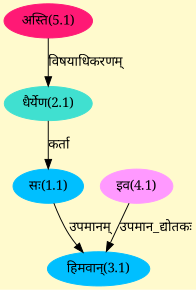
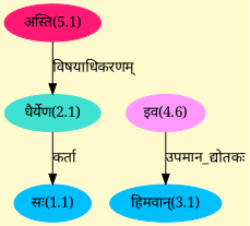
  digraph {
    bgcolor=lemonchiffon1
    compound=true
    fontname="Noto Serif"
    rankdir=BT
    node [color="#00BFFF" fontname="Noto Serif" style=filled]
    edge [dir=back fontname="Noto Serif"]
    n1 [label="सः(1.1)"]
    n2 [color="#40E0D0" label="धैर्येण(2.1)"]
    n3 [color="#FF1975" label="अस्ति(5.1)"]
    n4 [label="हिमवान्(3.1)"]
-   n5 [color="#FF99FF" label="इव(4.1)"]
+   n5 [color="#FF99FF" label="इव(4.6)"]
    n1 -> n2 [label="कर्ता"]
    n2 -> n3 [label="विषयाधिकरणम्"]
-   n4 -> n1 [label="उपमानम्"]
    n4 -> n5 [label="उपमान_द्योतकः"]
  }
